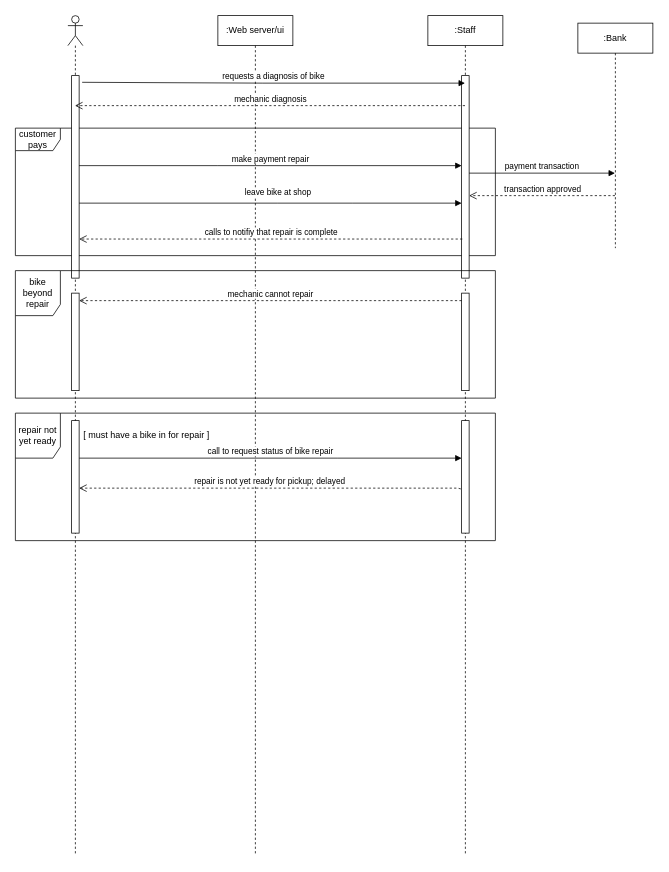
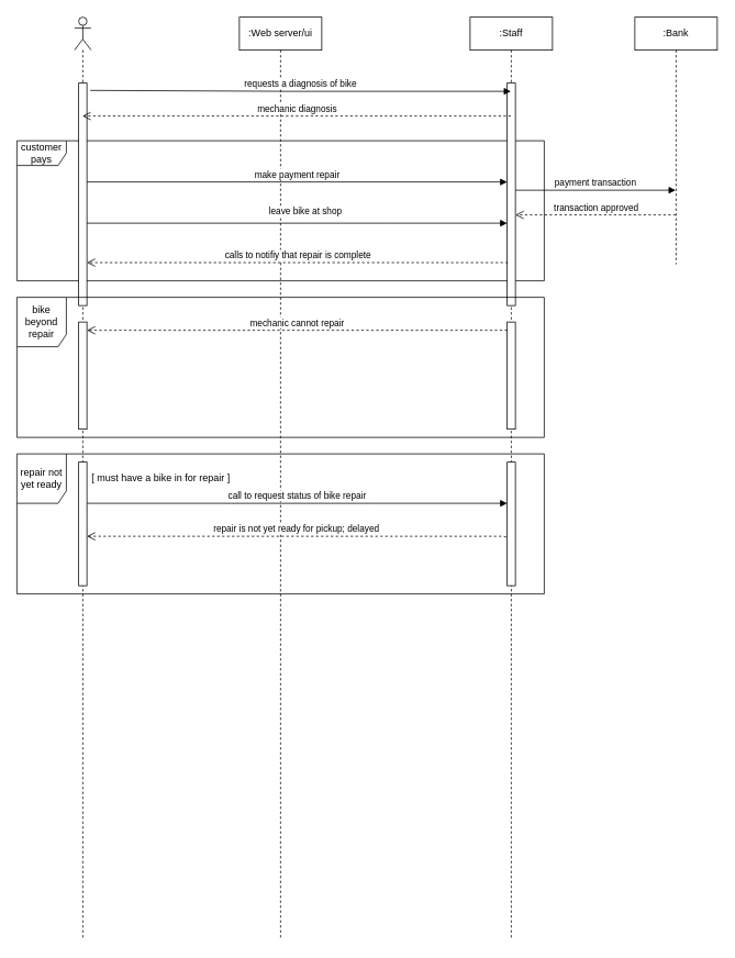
  <mxCell id="0" />
  <mxCell id="1" parent="0" />
  <mxCell id="2" value="customer pays" style="shape=umlFrame;whiteSpace=wrap;html=1;" parent="1" vertex="1"><mxGeometry x="20" y="170" width="640" height="170" as="geometry" /></mxCell>
  <mxCell id="3" value="" style="shape=umlLifeline;participant=umlActor;perimeter=lifelinePerimeter;whiteSpace=wrap;html=1;container=1;collapsible=0;recursiveResize=0;verticalAlign=top;spacingTop=36;outlineConnect=0;" parent="1" vertex="1"><mxGeometry x="90" y="20" width="20" height="1120" as="geometry" /></mxCell>
  <mxCell id="4" value="" style="html=1;points=[];perimeter=orthogonalPerimeter;" parent="3" vertex="1"><mxGeometry x="5" y="80" width="10" height="270" as="geometry" /></mxCell>
  <mxCell id="5" value=":Web server/ui" style="shape=umlLifeline;perimeter=lifelinePerimeter;whiteSpace=wrap;html=1;container=1;collapsible=0;recursiveResize=0;outlineConnect=0;" parent="1" vertex="1"><mxGeometry x="290" y="20" width="100" height="1120" as="geometry" /></mxCell>
  <mxCell id="6" value=":Staff" style="shape=umlLifeline;perimeter=lifelinePerimeter;whiteSpace=wrap;html=1;container=1;collapsible=0;recursiveResize=0;outlineConnect=0;" parent="1" vertex="1"><mxGeometry x="570" y="20" width="100" height="1120" as="geometry" /></mxCell>
  <mxCell id="7" value="" style="html=1;points=[];perimeter=orthogonalPerimeter;" parent="6" vertex="1"><mxGeometry x="45" y="80" width="10" height="270" as="geometry" /></mxCell>
  <mxCell id="8" value="payment transaction" style="html=1;verticalAlign=bottom;endArrow=block;rounded=0;" parent="6" target="24" edge="1"><mxGeometry width="80" relative="1" as="geometry"><mxPoint x="55" y="210" as="sourcePoint" /><mxPoint x="135" y="210" as="targetPoint" /></mxGeometry></mxCell>
  <mxCell id="9" value="requests a diagnosis of bike" style="html=1;verticalAlign=bottom;endArrow=block;rounded=0;exitX=1.403;exitY=0.033;exitDx=0;exitDy=0;exitPerimeter=0;" parent="1" source="4" target="6" edge="1"><mxGeometry width="80" relative="1" as="geometry"><mxPoint x="190" y="120" as="sourcePoint" /><mxPoint x="270" y="120" as="targetPoint" /><Array as="points"><mxPoint x="350" y="110" /></Array></mxGeometry></mxCell>
  <mxCell id="10" value="mechanic diagnosis" style="html=1;verticalAlign=bottom;endArrow=open;dashed=1;endSize=8;rounded=0;" parent="1" source="6" target="3" edge="1"><mxGeometry relative="1" as="geometry"><mxPoint x="520" y="140" as="sourcePoint" /><mxPoint x="440" y="140" as="targetPoint" /><Array as="points"><mxPoint x="460" y="140" /></Array></mxGeometry></mxCell>
  <mxCell id="11" value="make payment repair" style="html=1;verticalAlign=bottom;endArrow=block;rounded=0;" parent="1" source="4" target="7" edge="1"><mxGeometry width="80" relative="1" as="geometry"><mxPoint x="190" y="220" as="sourcePoint" /><mxPoint x="270" y="220" as="targetPoint" /><Array as="points"><mxPoint x="290" y="220" /></Array></mxGeometry></mxCell>
  <mxCell id="12" value="leave bike at shop" style="html=1;verticalAlign=bottom;endArrow=block;rounded=0;" parent="1" source="4" target="7" edge="1"><mxGeometry x="0.039" y="5" width="80" relative="1" as="geometry"><mxPoint x="260" y="240" as="sourcePoint" /><mxPoint x="340" y="240" as="targetPoint" /><Array as="points"><mxPoint x="370" y="270" /><mxPoint x="470" y="270" /></Array><mxPoint as="offset" /></mxGeometry></mxCell>
  <mxCell id="13" value="calls to notifiy that repair is complete" style="html=1;verticalAlign=bottom;endArrow=open;dashed=1;endSize=8;rounded=0;exitX=0.093;exitY=0.807;exitDx=0;exitDy=0;exitPerimeter=0;" parent="1" source="7" target="4" edge="1"><mxGeometry relative="1" as="geometry"><mxPoint x="470" y="320" as="sourcePoint" /><mxPoint x="390" y="320" as="targetPoint" /></mxGeometry></mxCell>
  <mxCell id="14" value="bike beyond repair" style="shape=umlFrame;whiteSpace=wrap;html=1;width=60;height=60;" parent="1" vertex="1"><mxGeometry x="20" y="360" width="640" height="170" as="geometry" /></mxCell>
  <mxCell id="15" value="" style="html=1;points=[];perimeter=orthogonalPerimeter;" parent="1" vertex="1"><mxGeometry x="95" y="390" width="10" height="130" as="geometry" /></mxCell>
  <mxCell id="16" value="" style="html=1;points=[];perimeter=orthogonalPerimeter;" parent="1" vertex="1"><mxGeometry x="615" y="390" width="10" height="130" as="geometry" /></mxCell>
  <mxCell id="17" value="mechanic cannot repair" style="html=1;verticalAlign=bottom;endArrow=open;dashed=1;endSize=8;rounded=0;" parent="1" source="16" target="15" edge="1"><mxGeometry relative="1" as="geometry"><mxPoint x="470" y="430" as="sourcePoint" /><mxPoint x="390" y="430" as="targetPoint" /><Array as="points"><mxPoint x="380" y="400" /></Array></mxGeometry></mxCell>
  <mxCell id="18" value="repair not yet ready" style="shape=umlFrame;whiteSpace=wrap;html=1;width=60;height=60;" parent="1" vertex="1"><mxGeometry x="20" y="550" width="640" height="170" as="geometry" /></mxCell>
  <mxCell id="19" value="call to request status of bike repair" style="html=1;verticalAlign=bottom;endArrow=block;rounded=0;" parent="1" source="20" target="21" edge="1"><mxGeometry width="80" relative="1" as="geometry"><mxPoint x="190" y="590" as="sourcePoint" /><mxPoint x="270" y="590" as="targetPoint" /><Array as="points"><mxPoint x="280" y="610" /><mxPoint x="450" y="610" /></Array></mxGeometry></mxCell>
  <mxCell id="20" value="" style="html=1;points=[];perimeter=orthogonalPerimeter;" parent="1" vertex="1"><mxGeometry x="95" y="560" width="10" height="150" as="geometry" /></mxCell>
  <mxCell id="21" value="" style="html=1;points=[];perimeter=orthogonalPerimeter;" parent="1" vertex="1"><mxGeometry x="615" y="560" width="10" height="150" as="geometry" /></mxCell>
  <mxCell id="22" value="[ must have a bike in for repair ]" style="text;html=1;strokeColor=none;fillColor=none;align=center;verticalAlign=middle;whiteSpace=wrap;rounded=0;" parent="1" vertex="1"><mxGeometry x="105" y="565" width="180" height="30" as="geometry" /></mxCell>
  <mxCell id="23" value="repair is not yet ready for pickup; delayed" style="html=1;verticalAlign=bottom;endArrow=open;dashed=1;endSize=8;rounded=0;exitX=-0.114;exitY=0.607;exitDx=0;exitDy=0;exitPerimeter=0;" parent="1" source="21" target="20" edge="1"><mxGeometry relative="1" as="geometry"><mxPoint x="480" y="640" as="sourcePoint" /><mxPoint x="400" y="640" as="targetPoint" /><Array as="points"><mxPoint x="610" y="650" /><mxPoint x="550" y="650" /><mxPoint x="400" y="650" /></Array></mxGeometry></mxCell>
- <mxCell id="24" value=":Bank" style="shape=umlLifeline;perimeter=lifelinePerimeter;whiteSpace=wrap;html=1;container=1;collapsible=0;recursiveResize=0;outlineConnect=0;" parent="1" vertex="1"><mxGeometry x="770" y="30" width="100" height="300" as="geometry" /></mxCell>
+ <mxCell id="24" value=":Bank" style="shape=umlLifeline;perimeter=lifelinePerimeter;whiteSpace=wrap;html=1;container=1;collapsible=0;recursiveResize=0;outlineConnect=0;" parent="1" vertex="1"><mxGeometry x="770" y="20" width="100" height="300" as="geometry" /></mxCell>
  <mxCell id="25" value="transaction approved" style="html=1;verticalAlign=bottom;endArrow=open;dashed=1;endSize=8;rounded=0;" edge="1" parent="1" source="24" target="7"><mxGeometry relative="1" as="geometry"><mxPoint x="790" y="250" as="sourcePoint" /><mxPoint x="710" y="250" as="targetPoint" /><Array as="points"><mxPoint x="730" y="260" /></Array></mxGeometry></mxCell>
